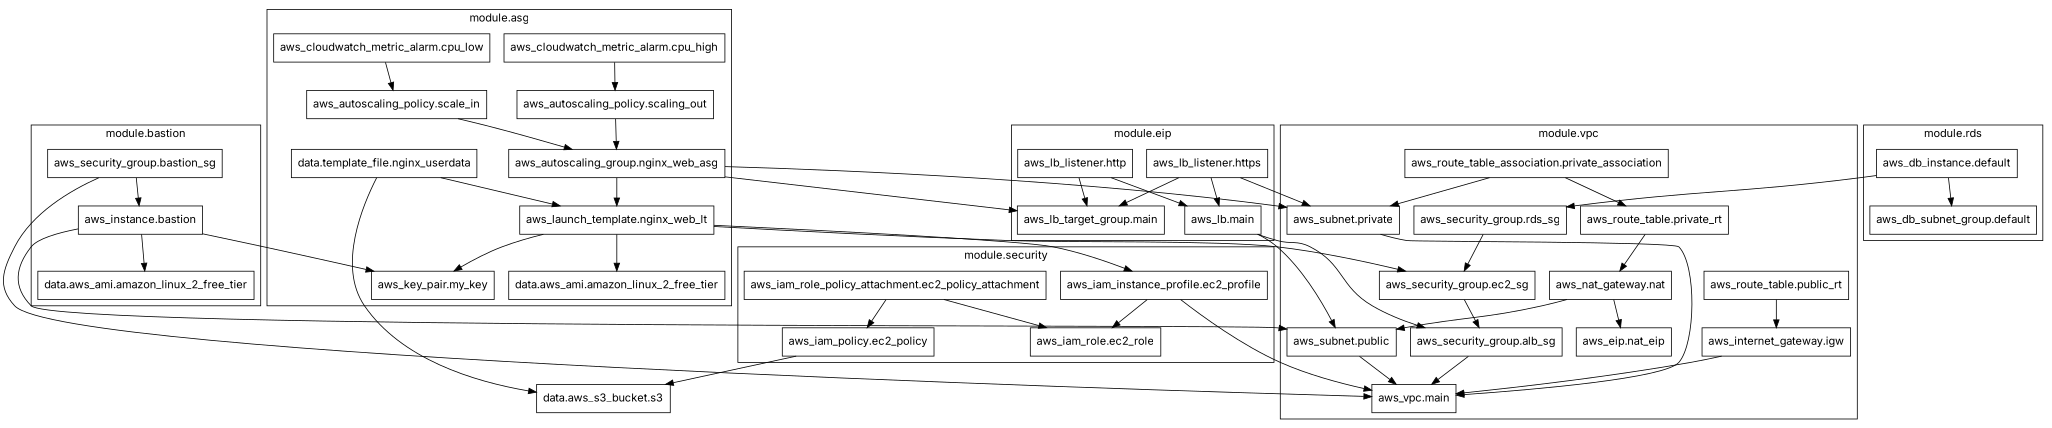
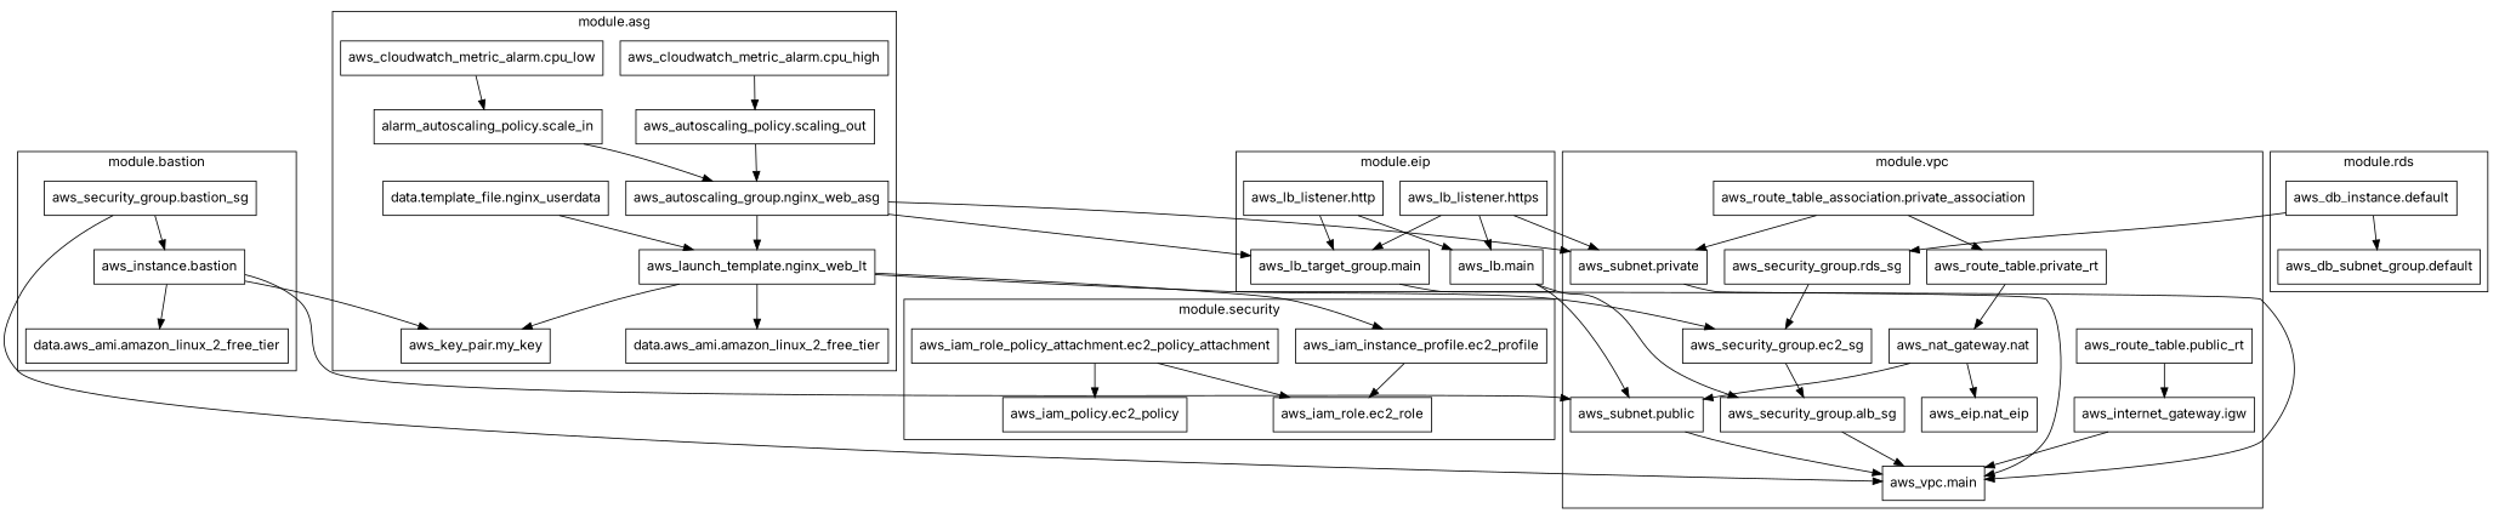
  digraph {
    fontname=Inter
    rankdir=TB
    node [fontname=Inter shape=rect]
    edge [fontname=Inter]
    n1 [label="aws_lb.main"]
    n2 [label="aws_lb_listener.http"]
    n3 [label="aws_lb_listener.https"]
    n4 [label="aws_lb_target_group.main"]
    n5 [label="data.aws_ami.amazon_linux_2_free_tier"]
    n6 [label="data.template_file.nginx_userdata"]
    n7 [label="aws_autoscaling_group.nginx_web_asg"]
-   n8 [label="aws_autoscaling_policy.scale_in"]
+   n8 [label="alarm_autoscaling_policy.scale_in"]
    n9 [label="aws_autoscaling_policy.scaling_out"]
    n10 [label="aws_cloudwatch_metric_alarm.cpu_high"]
    n11 [label="aws_cloudwatch_metric_alarm.cpu_low"]
    n12 [label="aws_key_pair.my_key"]
    n13 [label="aws_launch_template.nginx_web_lt"]
    n14 [label="data.aws_ami.amazon_linux_2_free_tier"]
    n15 [label="aws_instance.bastion"]
    n16 [label="aws_security_group.bastion_sg"]
    n17 [label="aws_db_instance.default"]
    n18 [label="aws_db_subnet_group.default"]
    n19 [label="aws_iam_instance_profile.ec2_profile"]
    n20 [label="aws_iam_policy.ec2_policy"]
    n21 [label="aws_iam_role.ec2_role"]
    n22 [label="aws_iam_role_policy_attachment.ec2_policy_attachment"]
    n23 [label="aws_eip.nat_eip"]
    n24 [label="aws_internet_gateway.igw"]
    n25 [label="aws_nat_gateway.nat"]
    n26 [label="aws_route_table.private_rt"]
    n27 [label="aws_route_table.public_rt"]
    n28 [label="aws_route_table_association.private_association"]
    n29 [label="aws_security_group.alb_sg"]
    n30 [label="aws_security_group.ec2_sg"]
    n31 [label="aws_security_group.rds_sg"]
    n32 [label="aws_subnet.private"]
    n33 [label="aws_subnet.public"]
    n34 [label="aws_vpc.main"]
-   n35 [label="data.aws_s3_bucket.s3"]
    subgraph cluster_1 {
      label="module.eip"
      n1
      n2
      n3
      n4
    }
    subgraph cluster_2 {
      label="module.asg"
      n5
      n6
      n7
      n8
      n9
      n10
      n11
      n12
      n13
    }
    subgraph cluster_3 {
      label="module.bastion"
      n14
      n15
      n16
    }
    subgraph cluster_4 {
      label="module.rds"
      n17
      n18
    }
    subgraph cluster_5 {
      label="module.security"
      n19
      n20
      n21
      n22
    }
    subgraph cluster_6 {
      label="module.vpc"
      n23
      n24
      n25
      n26
      n27
      n28
      n29
      n30
      n31
      n32
      n33
      n34
    }
    n1 -> n29
    n1 -> n33
    n2 -> n1
    n2 -> n4
    n3 -> n1
    n3 -> n4
    n3 -> n32
-   n19 -> n34
+   n4 -> n34
    n6 -> n13
-   n6 -> n35
    n7 -> n4
    n7 -> n13
    n7 -> n32
    n8 -> n7
    n9 -> n7
    n10 -> n9
    n11 -> n8
    n13 -> n5
    n13 -> n12
    n13 -> n19
    n13 -> n30
    n15 -> n12
    n15 -> n14
    n15 -> n33
    n16 -> n15
    n16 -> n34
    n17 -> n18
    n17 -> n31
    n19 -> n21
-   n20 -> n35
    n22 -> n20
    n22 -> n21
    n24 -> n34
    n25 -> n23
    n25 -> n33
    n26 -> n25
    n27 -> n24
    n28 -> n26
    n28 -> n32
    n29 -> n34
    n30 -> n29
    n31 -> n30
    n32 -> n34
    n33 -> n34
  }
